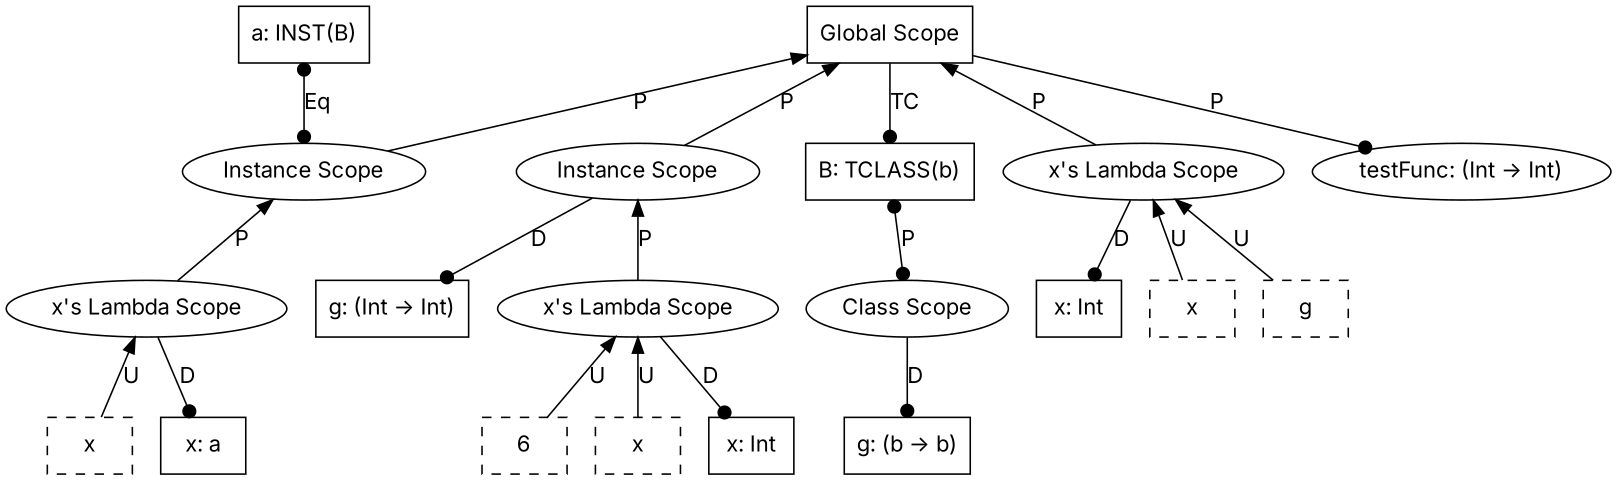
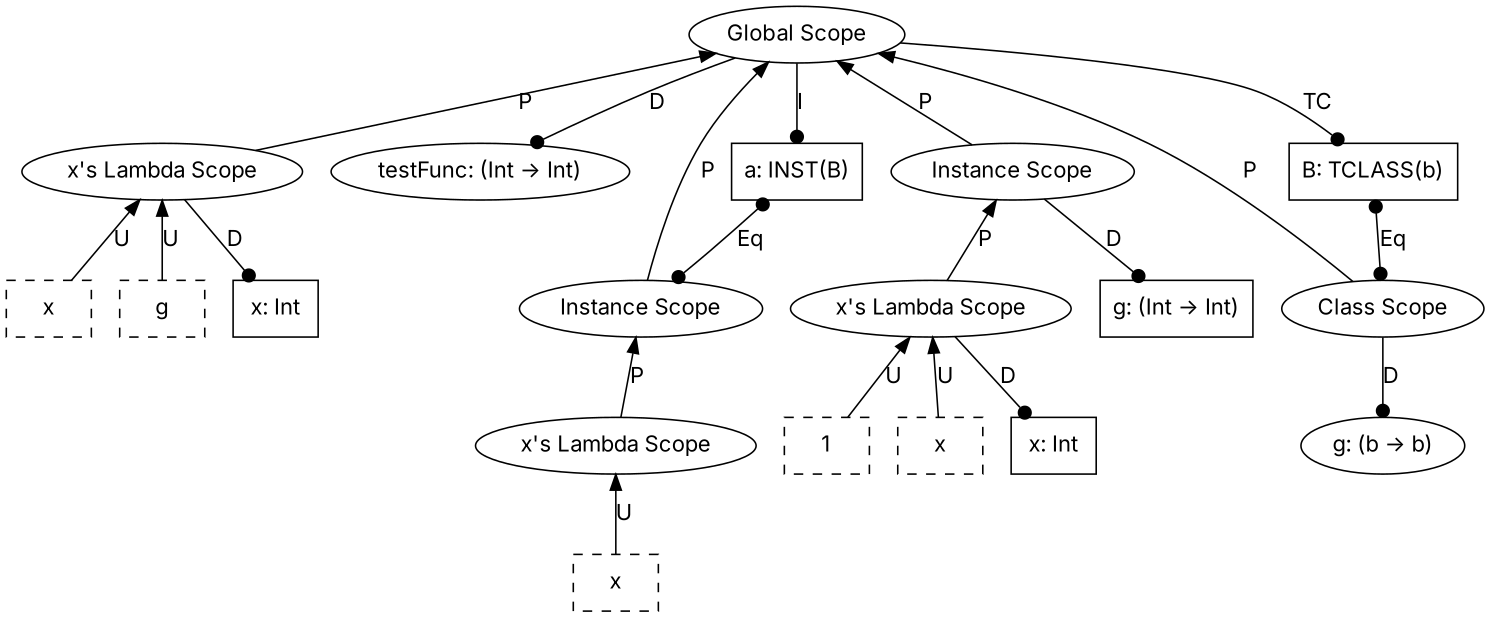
  graph {
    fontname=Inter
    node [fontname=Inter shape=box]
    edge [dir=back fontname=Inter]
    n1 [label=x style=dashed]
    n2 [label=g style=dashed]
    n3 [label="x: Int"]
    n4 [label="x's Lambda Scope" shape=ellipse]
    n5 [label="testFunc: (Int -> Int)" shape=ellipse]
    n6 [label=x style=dashed]
-   n7 [label="x: a"]
    n8 [label="x's Lambda Scope" shape=ellipse]
    n9 [label="Instance Scope" shape=ellipse]
    n10 [label="a: INST(B)"]
-   n11 [label=6 style=dashed]
+   n11 [label=1 style=dashed]
    n12 [label=x style=dashed]
    n13 [label="x: Int"]
    n14 [label="x's Lambda Scope" shape=ellipse]
    n15 [label="g: (Int -> Int)"]
    n16 [label="Instance Scope" shape=ellipse]
-   n17 [label="g: (b -> b)"]
+   n17 [label="g: (b -> b)" shape=ellipse]
    n18 [label="Class Scope" shape=ellipse]
    n19 [label="B: TCLASS(b)"]
-   n20 [label="Global Scope"]
+   n20 [label="Global Scope" shape=ellipse]
    n4 -- n1 [label=U]
    n4 -- n2 [label=U]
    n4 -- n3 [arrowhead=dot dir=forward label=D]
    n8 -- n6 [label=U]
-   n8 -- n7 [arrowhead=dot dir=forward label=D]
    n9 -- n8 [label=P]
    n10 -- n9 [arrowhead=dot arrowtail=dot dir=both label=Eq]
    n14 -- n11 [label=U]
    n14 -- n12 [label=U]
    n14 -- n13 [arrowhead=dot dir=forward label=D]
    n16 -- n14 [label=P]
    n16 -- n15 [arrowhead=dot dir=forward label=D]
    n18 -- n17 [arrowhead=dot dir=forward label=D]
-   n19 -- n18 [arrowhead=dot arrowtail=dot dir=both label=P]
+   n19 -- n18 [arrowhead=dot arrowtail=dot dir=both label=Eq]
    n20 -- n4 [label=P]
-   n20 -- n5 [arrowhead=dot dir=forward label=P]
+   n20 -- n5 [arrowhead=dot dir=forward label=D]
    n20 -- n9 [label=P]
+   n20 -- n10 [arrowhead=dot dir=forward label=I]
    n20 -- n16 [label=P]
+   n20 -- n18 [label=P]
    n20 -- n19 [arrowhead=dot dir=forward label=TC]
  }
